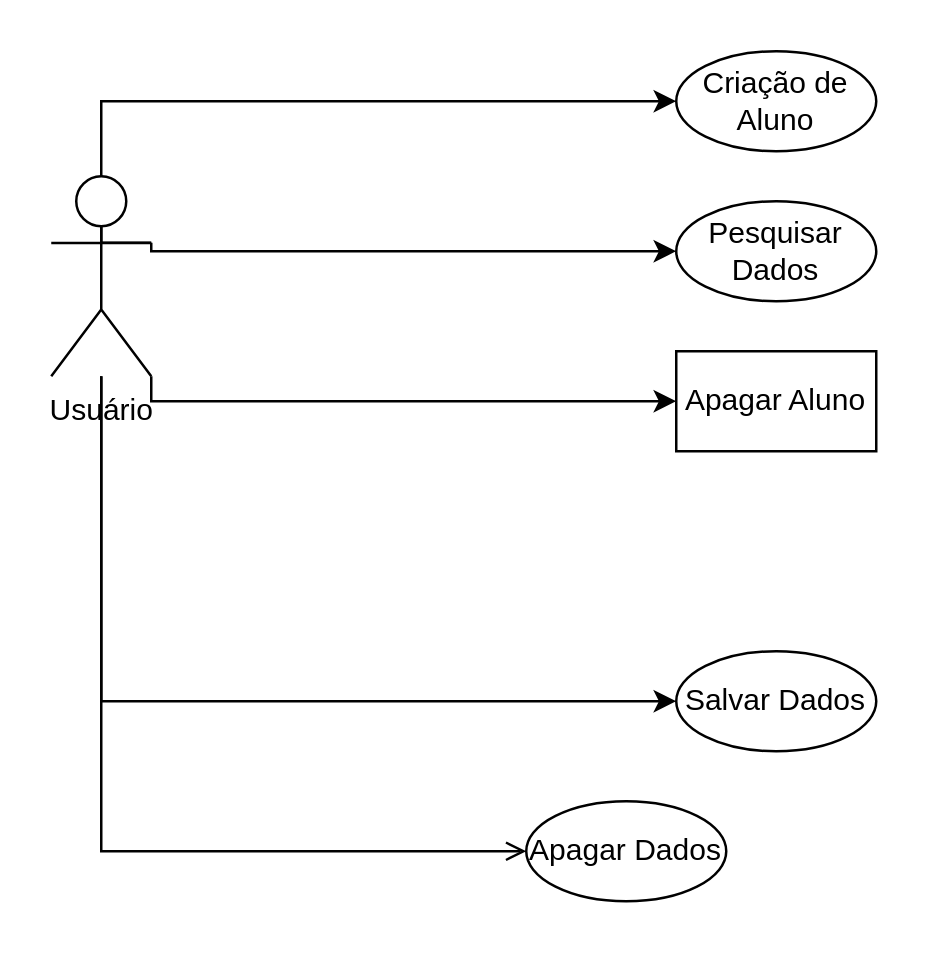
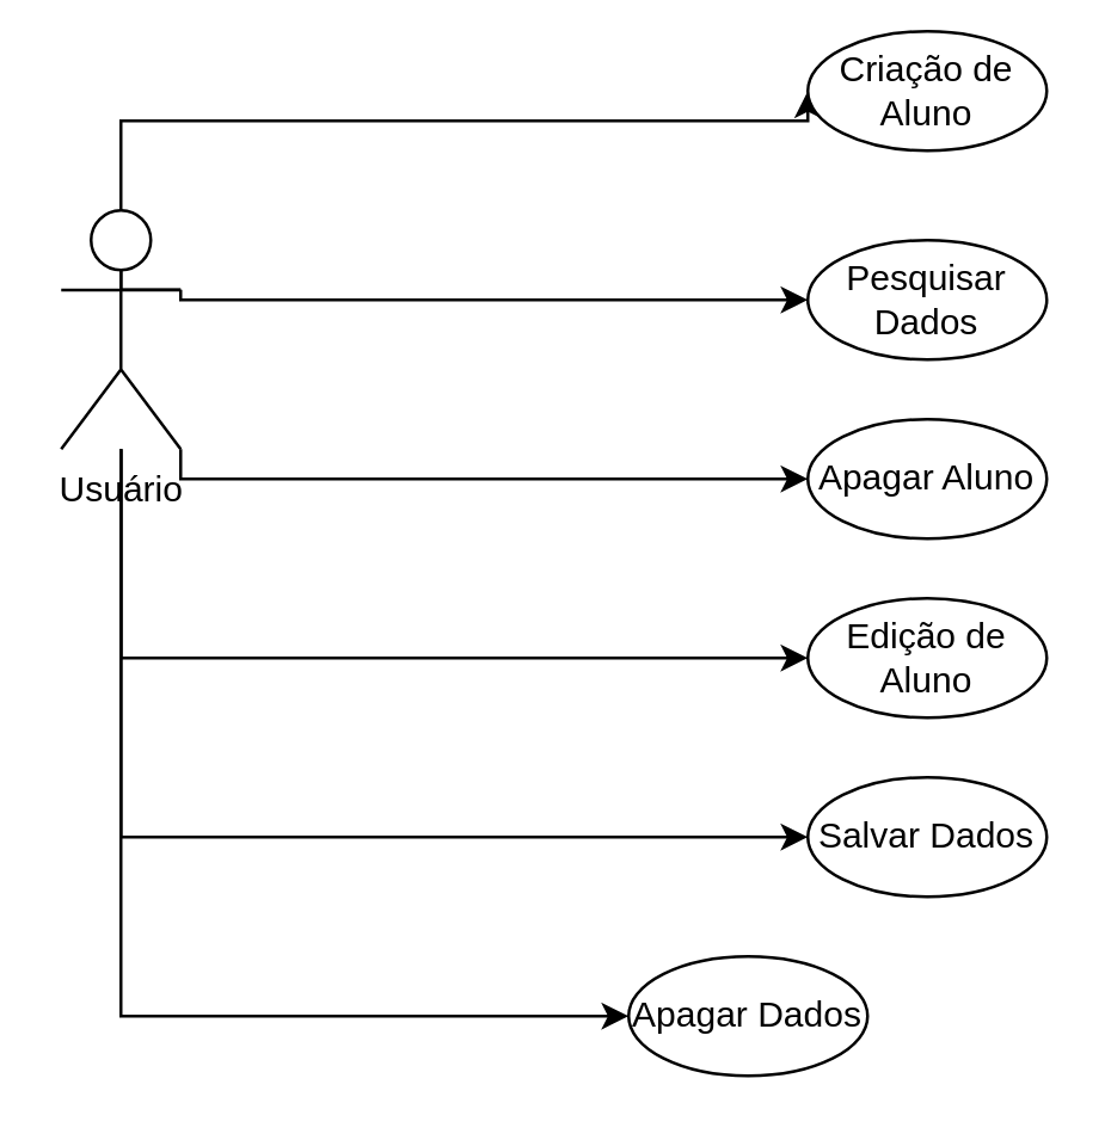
  <mxCell id="0" />
  <mxCell id="1" parent="0" />
  <mxCell id="2" style="edgeStyle=orthogonalEdgeStyle;rounded=0;orthogonalLoop=1;jettySize=auto;html=1;exitX=1;exitY=0.333;exitDx=0;exitDy=0;exitPerimeter=0;entryX=0;entryY=0.5;entryDx=0;entryDy=0;" parent="1" source="8" target="9" edge="1"><mxGeometry relative="1" as="geometry"><Array as="points"><mxPoint x="40" y="97" /><mxPoint x="40" y="40" /></Array></mxGeometry></mxCell>
  <mxCell id="3" style="edgeStyle=orthogonalEdgeStyle;rounded=0;orthogonalLoop=1;jettySize=auto;html=1;exitX=1;exitY=0.333;exitDx=0;exitDy=0;exitPerimeter=0;entryX=0;entryY=0.5;entryDx=0;entryDy=0;" parent="1" source="8" target="10" edge="1"><mxGeometry relative="1" as="geometry"><Array as="points"><mxPoint x="60" y="100" /></Array></mxGeometry></mxCell>
+ <mxCell id="4" style="edgeStyle=orthogonalEdgeStyle;rounded=0;orthogonalLoop=1;jettySize=auto;html=1;entryX=0;entryY=0.5;entryDx=0;entryDy=0;" edge="1" parent="1" source="8" target="13"><mxGeometry relative="1" as="geometry"><Array as="points"><mxPoint x="40" y="220" /></Array></mxGeometry></mxCell>
  <mxCell id="5" style="edgeStyle=orthogonalEdgeStyle;rounded=0;orthogonalLoop=1;jettySize=auto;html=1;exitX=1;exitY=1;exitDx=0;exitDy=0;exitPerimeter=0;entryX=0;entryY=0.5;entryDx=0;entryDy=0;" edge="1" parent="1" source="8" target="14"><mxGeometry relative="1" as="geometry"><Array as="points"><mxPoint x="60" y="160" /></Array></mxGeometry></mxCell>
  <mxCell id="6" style="edgeStyle=orthogonalEdgeStyle;rounded=0;orthogonalLoop=1;jettySize=auto;html=1;entryX=0;entryY=0.5;entryDx=0;entryDy=0;" edge="1" parent="1" source="8" target="12"><mxGeometry relative="1" as="geometry"><mxPoint x="40" y="230" as="targetPoint" /><Array as="points"><mxPoint x="40" y="280" /></Array></mxGeometry></mxCell>
- <mxCell id="7" style="edgeStyle=orthogonalEdgeStyle;rounded=0;orthogonalLoop=1;jettySize=auto;html=1;entryX=0;entryY=0.5;entryDx=0;entryDy=0;endArrow=open;" edge="1" parent="1" source="8" target="15"><mxGeometry relative="1" as="geometry"><Array as="points"><mxPoint x="40" y="340" /></Array></mxGeometry></mxCell>
+ <mxCell id="7" style="edgeStyle=orthogonalEdgeStyle;rounded=0;orthogonalLoop=1;jettySize=auto;html=1;entryX=0;entryY=0.5;entryDx=0;entryDy=0;" edge="1" parent="1" source="8" target="15"><mxGeometry relative="1" as="geometry"><Array as="points"><mxPoint x="40" y="340" /></Array></mxGeometry></mxCell>
  <mxCell id="8" value="Usuário" style="shape=umlActor;verticalLabelPosition=bottom;verticalAlign=top;html=1;outlineConnect=0;" parent="1" vertex="1"><mxGeometry x="20" y="70" width="40" height="80" as="geometry" /></mxCell>
- <mxCell id="9" value="Criação de Aluno" style="ellipse;whiteSpace=wrap;html=1;" parent="1" vertex="1"><mxGeometry x="270" y="20" width="80" height="40" as="geometry" /></mxCell>
+ <mxCell id="9" value="Criação de Aluno" style="ellipse;whiteSpace=wrap;html=1;" parent="1" vertex="1"><mxGeometry x="270" y="10" width="80" height="40" as="geometry" /></mxCell>
  <mxCell id="10" value="Pesquisar Dados" style="ellipse;whiteSpace=wrap;html=1;" parent="1" vertex="1"><mxGeometry x="270" y="80" width="80" height="40" as="geometry" /></mxCell>
  <mxCell id="11" style="edgeStyle=orthogonalEdgeStyle;rounded=0;orthogonalLoop=1;jettySize=auto;html=1;exitX=0.5;exitY=1;exitDx=0;exitDy=0;" parent="1" source="9" target="9" edge="1"><mxGeometry relative="1" as="geometry" /></mxCell>
  <mxCell id="12" value="Salvar Dados" style="ellipse;whiteSpace=wrap;html=1;" vertex="1" parent="1"><mxGeometry x="270" y="260" width="80" height="40" as="geometry" /></mxCell>
- <mxCell id="14" value="Apagar Aluno" style="whiteSpace=wrap;html=1;rounded=0;" vertex="1" parent="1"><mxGeometry x="270" y="140" width="80" height="40" as="geometry" /></mxCell>
+ <mxCell id="13" value="Edição de Aluno" style="ellipse;whiteSpace=wrap;html=1;" vertex="1" parent="1"><mxGeometry x="270" y="200" width="80" height="40" as="geometry" /></mxCell>
+ <mxCell id="14" value="Apagar Aluno" style="ellipse;whiteSpace=wrap;html=1;" vertex="1" parent="1"><mxGeometry x="270" y="140" width="80" height="40" as="geometry" /></mxCell>
  <mxCell id="15" value="Apagar Dados" style="ellipse;whiteSpace=wrap;html=1;" vertex="1" parent="1"><mxGeometry x="210" y="320" width="80" height="40" as="geometry" /></mxCell>
